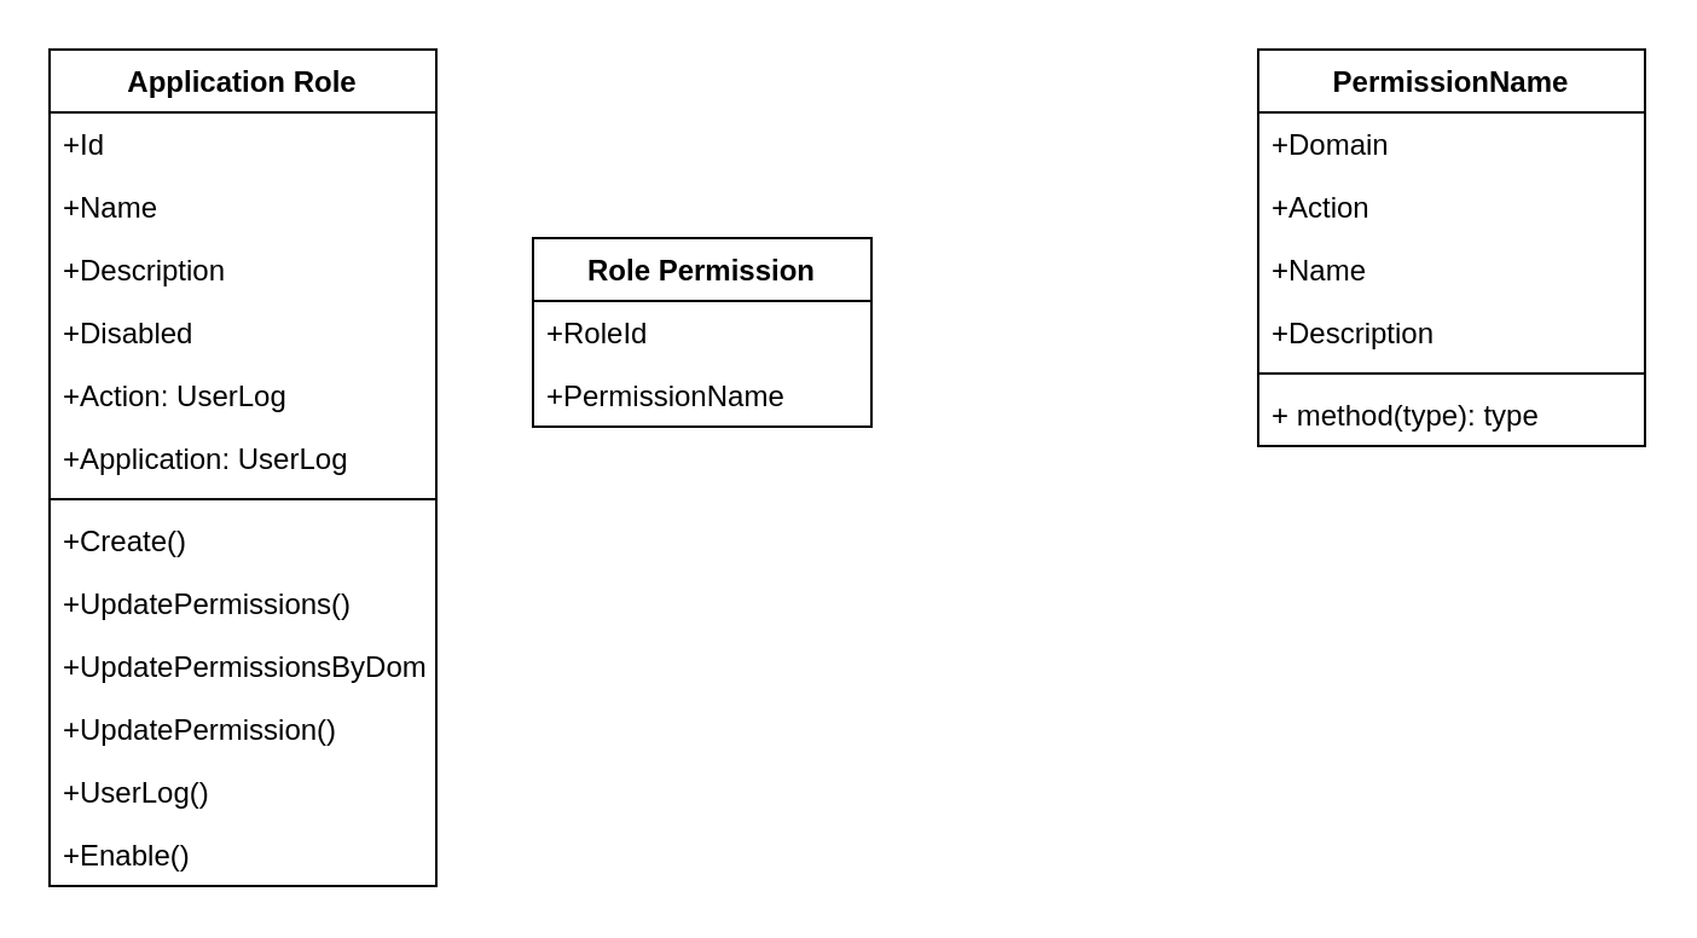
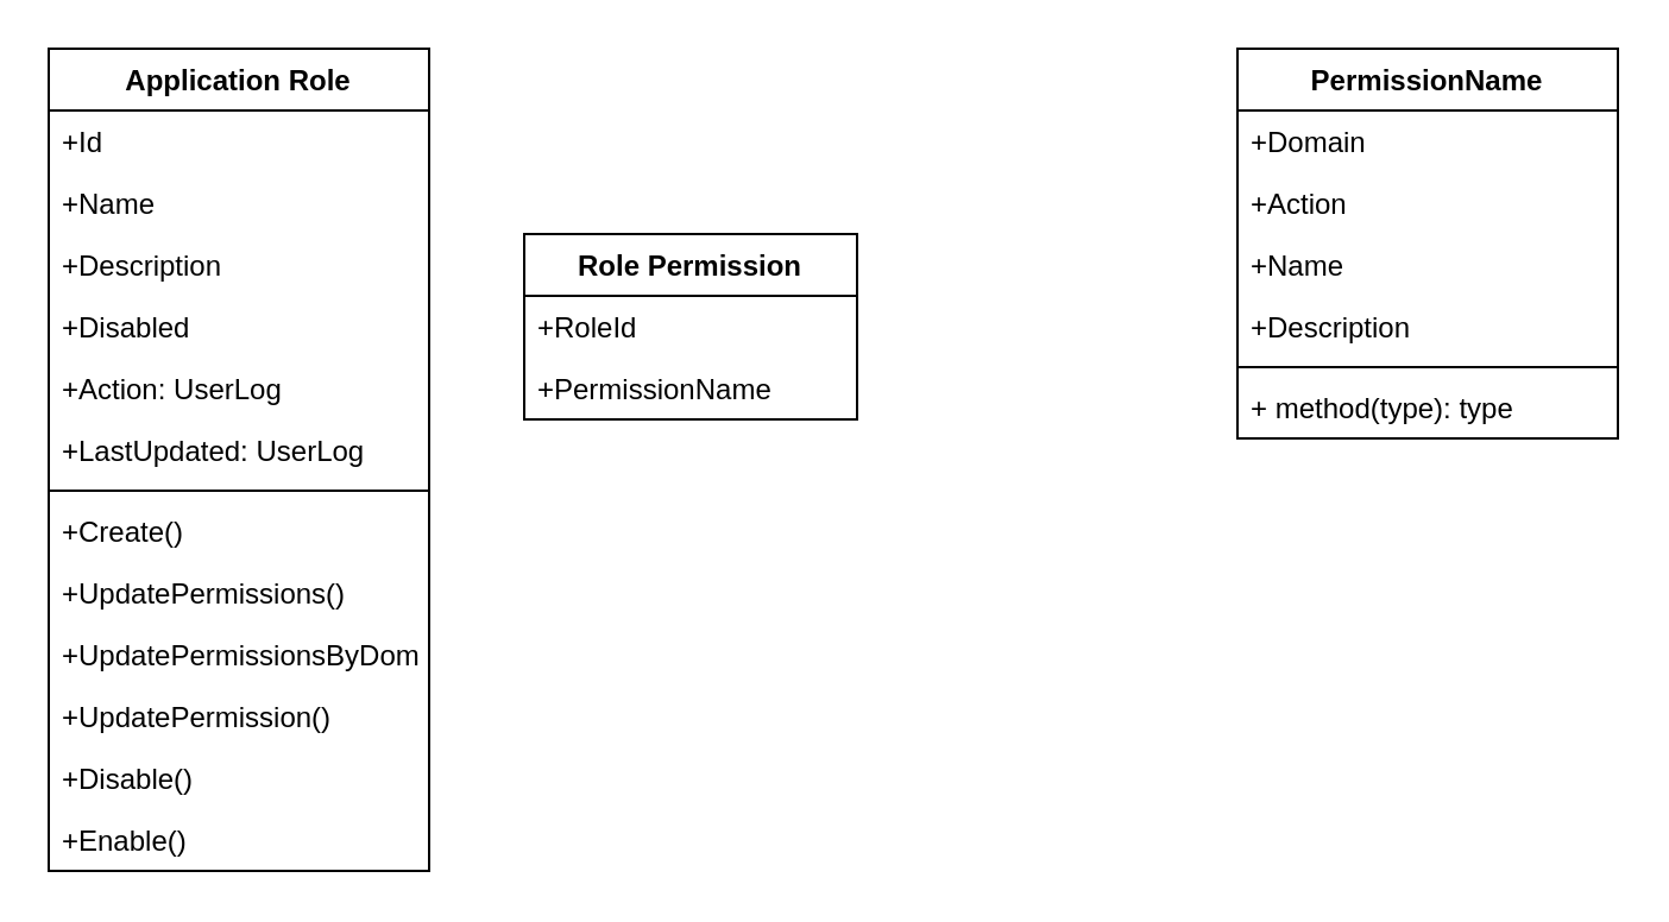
  <mxCell id="0" />
  <mxCell id="1" parent="0" />
  <mxCell id="2" value="Application Role" style="swimlane;fontStyle=1;align=center;verticalAlign=top;childLayout=stackLayout;horizontal=1;startSize=26;horizontalStack=0;resizeParent=1;resizeParentMax=0;resizeLast=0;collapsible=1;marginBottom=0;" vertex="1" parent="1"><mxGeometry x="20" y="20" width="160" height="346" as="geometry" /></mxCell>
  <mxCell id="3" value="+Id" style="text;strokeColor=none;fillColor=none;align=left;verticalAlign=top;spacingLeft=4;spacingRight=4;overflow=hidden;rotatable=0;points=[[0,0.5],[1,0.5]];portConstraint=eastwest;" vertex="1" parent="2"><mxGeometry y="26" width="160" height="26" as="geometry" /></mxCell>
  <mxCell id="4" value="+Name" style="text;strokeColor=none;fillColor=none;align=left;verticalAlign=top;spacingLeft=4;spacingRight=4;overflow=hidden;rotatable=0;points=[[0,0.5],[1,0.5]];portConstraint=eastwest;" vertex="1" parent="2"><mxGeometry y="52" width="160" height="26" as="geometry" /></mxCell>
  <mxCell id="5" value="+Description" style="text;strokeColor=none;fillColor=none;align=left;verticalAlign=top;spacingLeft=4;spacingRight=4;overflow=hidden;rotatable=0;points=[[0,0.5],[1,0.5]];portConstraint=eastwest;" vertex="1" parent="2"><mxGeometry y="78" width="160" height="26" as="geometry" /></mxCell>
  <mxCell id="6" value="+Disabled" style="text;strokeColor=none;fillColor=none;align=left;verticalAlign=top;spacingLeft=4;spacingRight=4;overflow=hidden;rotatable=0;points=[[0,0.5],[1,0.5]];portConstraint=eastwest;" vertex="1" parent="2"><mxGeometry y="104" width="160" height="26" as="geometry" /></mxCell>
  <mxCell id="7" value="+Action: UserLog" style="text;strokeColor=none;fillColor=none;align=left;verticalAlign=top;spacingLeft=4;spacingRight=4;overflow=hidden;rotatable=0;points=[[0,0.5],[1,0.5]];portConstraint=eastwest;" vertex="1" parent="2"><mxGeometry y="130" width="160" height="26" as="geometry" /></mxCell>
- <mxCell id="8" value="+Application: UserLog" style="text;strokeColor=none;fillColor=none;align=left;verticalAlign=top;spacingLeft=4;spacingRight=4;overflow=hidden;rotatable=0;points=[[0,0.5],[1,0.5]];portConstraint=eastwest;" vertex="1" parent="2"><mxGeometry y="156" width="160" height="26" as="geometry" /></mxCell>
+ <mxCell id="8" value="+LastUpdated: UserLog" style="text;strokeColor=none;fillColor=none;align=left;verticalAlign=top;spacingLeft=4;spacingRight=4;overflow=hidden;rotatable=0;points=[[0,0.5],[1,0.5]];portConstraint=eastwest;" vertex="1" parent="2"><mxGeometry y="156" width="160" height="26" as="geometry" /></mxCell>
  <mxCell id="9" value="" style="line;strokeWidth=1;fillColor=none;align=left;verticalAlign=middle;spacingTop=-1;spacingLeft=3;spacingRight=3;rotatable=0;labelPosition=right;points=[];portConstraint=eastwest;" vertex="1" parent="2"><mxGeometry y="182" width="160" height="8" as="geometry" /></mxCell>
  <mxCell id="10" value="+Create()" style="text;strokeColor=none;fillColor=none;align=left;verticalAlign=top;spacingLeft=4;spacingRight=4;overflow=hidden;rotatable=0;points=[[0,0.5],[1,0.5]];portConstraint=eastwest;" vertex="1" parent="2"><mxGeometry y="190" width="160" height="26" as="geometry" /></mxCell>
  <mxCell id="11" value="+UpdatePermissions()" style="text;strokeColor=none;fillColor=none;align=left;verticalAlign=top;spacingLeft=4;spacingRight=4;overflow=hidden;rotatable=0;points=[[0,0.5],[1,0.5]];portConstraint=eastwest;" vertex="1" parent="2"><mxGeometry y="216" width="160" height="26" as="geometry" /></mxCell>
  <mxCell id="12" value="+UpdatePermissionsByDomain" style="text;strokeColor=none;fillColor=none;align=left;verticalAlign=top;spacingLeft=4;spacingRight=4;overflow=hidden;rotatable=0;points=[[0,0.5],[1,0.5]];portConstraint=eastwest;" vertex="1" parent="2"><mxGeometry y="242" width="160" height="26" as="geometry" /></mxCell>
  <mxCell id="13" value="+UpdatePermission()" style="text;strokeColor=none;fillColor=none;align=left;verticalAlign=top;spacingLeft=4;spacingRight=4;overflow=hidden;rotatable=0;points=[[0,0.5],[1,0.5]];portConstraint=eastwest;" vertex="1" parent="2"><mxGeometry y="268" width="160" height="26" as="geometry" /></mxCell>
- <mxCell id="14" value="+UserLog()" style="text;strokeColor=none;fillColor=none;align=left;verticalAlign=top;spacingLeft=4;spacingRight=4;overflow=hidden;rotatable=0;points=[[0,0.5],[1,0.5]];portConstraint=eastwest;" vertex="1" parent="2"><mxGeometry y="294" width="160" height="26" as="geometry" /></mxCell>
+ <mxCell id="14" value="+Disable()" style="text;strokeColor=none;fillColor=none;align=left;verticalAlign=top;spacingLeft=4;spacingRight=4;overflow=hidden;rotatable=0;points=[[0,0.5],[1,0.5]];portConstraint=eastwest;" vertex="1" parent="2"><mxGeometry y="294" width="160" height="26" as="geometry" /></mxCell>
  <mxCell id="15" value="+Enable()" style="text;strokeColor=none;fillColor=none;align=left;verticalAlign=top;spacingLeft=4;spacingRight=4;overflow=hidden;rotatable=0;points=[[0,0.5],[1,0.5]];portConstraint=eastwest;" vertex="1" parent="2"><mxGeometry y="320" width="160" height="26" as="geometry" /></mxCell>
  <mxCell id="16" value="PermissionName" style="swimlane;fontStyle=1;align=center;verticalAlign=top;childLayout=stackLayout;horizontal=1;startSize=26;horizontalStack=0;resizeParent=1;resizeParentMax=0;resizeLast=0;collapsible=1;marginBottom=0;" vertex="1" parent="1"><mxGeometry x="520" y="20" width="160" height="164" as="geometry" /></mxCell>
  <mxCell id="17" value="+Domain" style="text;strokeColor=none;fillColor=none;align=left;verticalAlign=top;spacingLeft=4;spacingRight=4;overflow=hidden;rotatable=0;points=[[0,0.5],[1,0.5]];portConstraint=eastwest;" vertex="1" parent="16"><mxGeometry y="26" width="160" height="26" as="geometry" /></mxCell>
  <mxCell id="18" value="+Action" style="text;strokeColor=none;fillColor=none;align=left;verticalAlign=top;spacingLeft=4;spacingRight=4;overflow=hidden;rotatable=0;points=[[0,0.5],[1,0.5]];portConstraint=eastwest;" vertex="1" parent="16"><mxGeometry y="52" width="160" height="26" as="geometry" /></mxCell>
  <mxCell id="19" value="+Name" style="text;strokeColor=none;fillColor=none;align=left;verticalAlign=top;spacingLeft=4;spacingRight=4;overflow=hidden;rotatable=0;points=[[0,0.5],[1,0.5]];portConstraint=eastwest;" vertex="1" parent="16"><mxGeometry y="78" width="160" height="26" as="geometry" /></mxCell>
  <mxCell id="20" value="+Description" style="text;strokeColor=none;fillColor=none;align=left;verticalAlign=top;spacingLeft=4;spacingRight=4;overflow=hidden;rotatable=0;points=[[0,0.5],[1,0.5]];portConstraint=eastwest;" vertex="1" parent="16"><mxGeometry y="104" width="160" height="26" as="geometry" /></mxCell>
  <mxCell id="21" value="" style="line;strokeWidth=1;fillColor=none;align=left;verticalAlign=middle;spacingTop=-1;spacingLeft=3;spacingRight=3;rotatable=0;labelPosition=right;points=[];portConstraint=eastwest;" vertex="1" parent="16"><mxGeometry y="130" width="160" height="8" as="geometry" /></mxCell>
  <mxCell id="22" value="+ method(type): type" style="text;strokeColor=none;fillColor=none;align=left;verticalAlign=top;spacingLeft=4;spacingRight=4;overflow=hidden;rotatable=0;points=[[0,0.5],[1,0.5]];portConstraint=eastwest;" vertex="1" parent="16"><mxGeometry y="138" width="160" height="26" as="geometry" /></mxCell>
  <mxCell id="23" value="Role Permission" style="swimlane;fontStyle=1;childLayout=stackLayout;horizontal=1;startSize=26;fillColor=none;horizontalStack=0;resizeParent=1;resizeParentMax=0;resizeLast=0;collapsible=1;marginBottom=0;" vertex="1" parent="1"><mxGeometry x="220" y="98" width="140" height="78" as="geometry" /></mxCell>
  <mxCell id="24" value="+RoleId" style="text;strokeColor=none;fillColor=none;align=left;verticalAlign=top;spacingLeft=4;spacingRight=4;overflow=hidden;rotatable=0;points=[[0,0.5],[1,0.5]];portConstraint=eastwest;" vertex="1" parent="23"><mxGeometry y="26" width="140" height="26" as="geometry" /></mxCell>
  <mxCell id="25" value="+PermissionName" style="text;strokeColor=none;fillColor=none;align=left;verticalAlign=top;spacingLeft=4;spacingRight=4;overflow=hidden;rotatable=0;points=[[0,0.5],[1,0.5]];portConstraint=eastwest;" vertex="1" parent="23"><mxGeometry y="52" width="140" height="26" as="geometry" /></mxCell>
